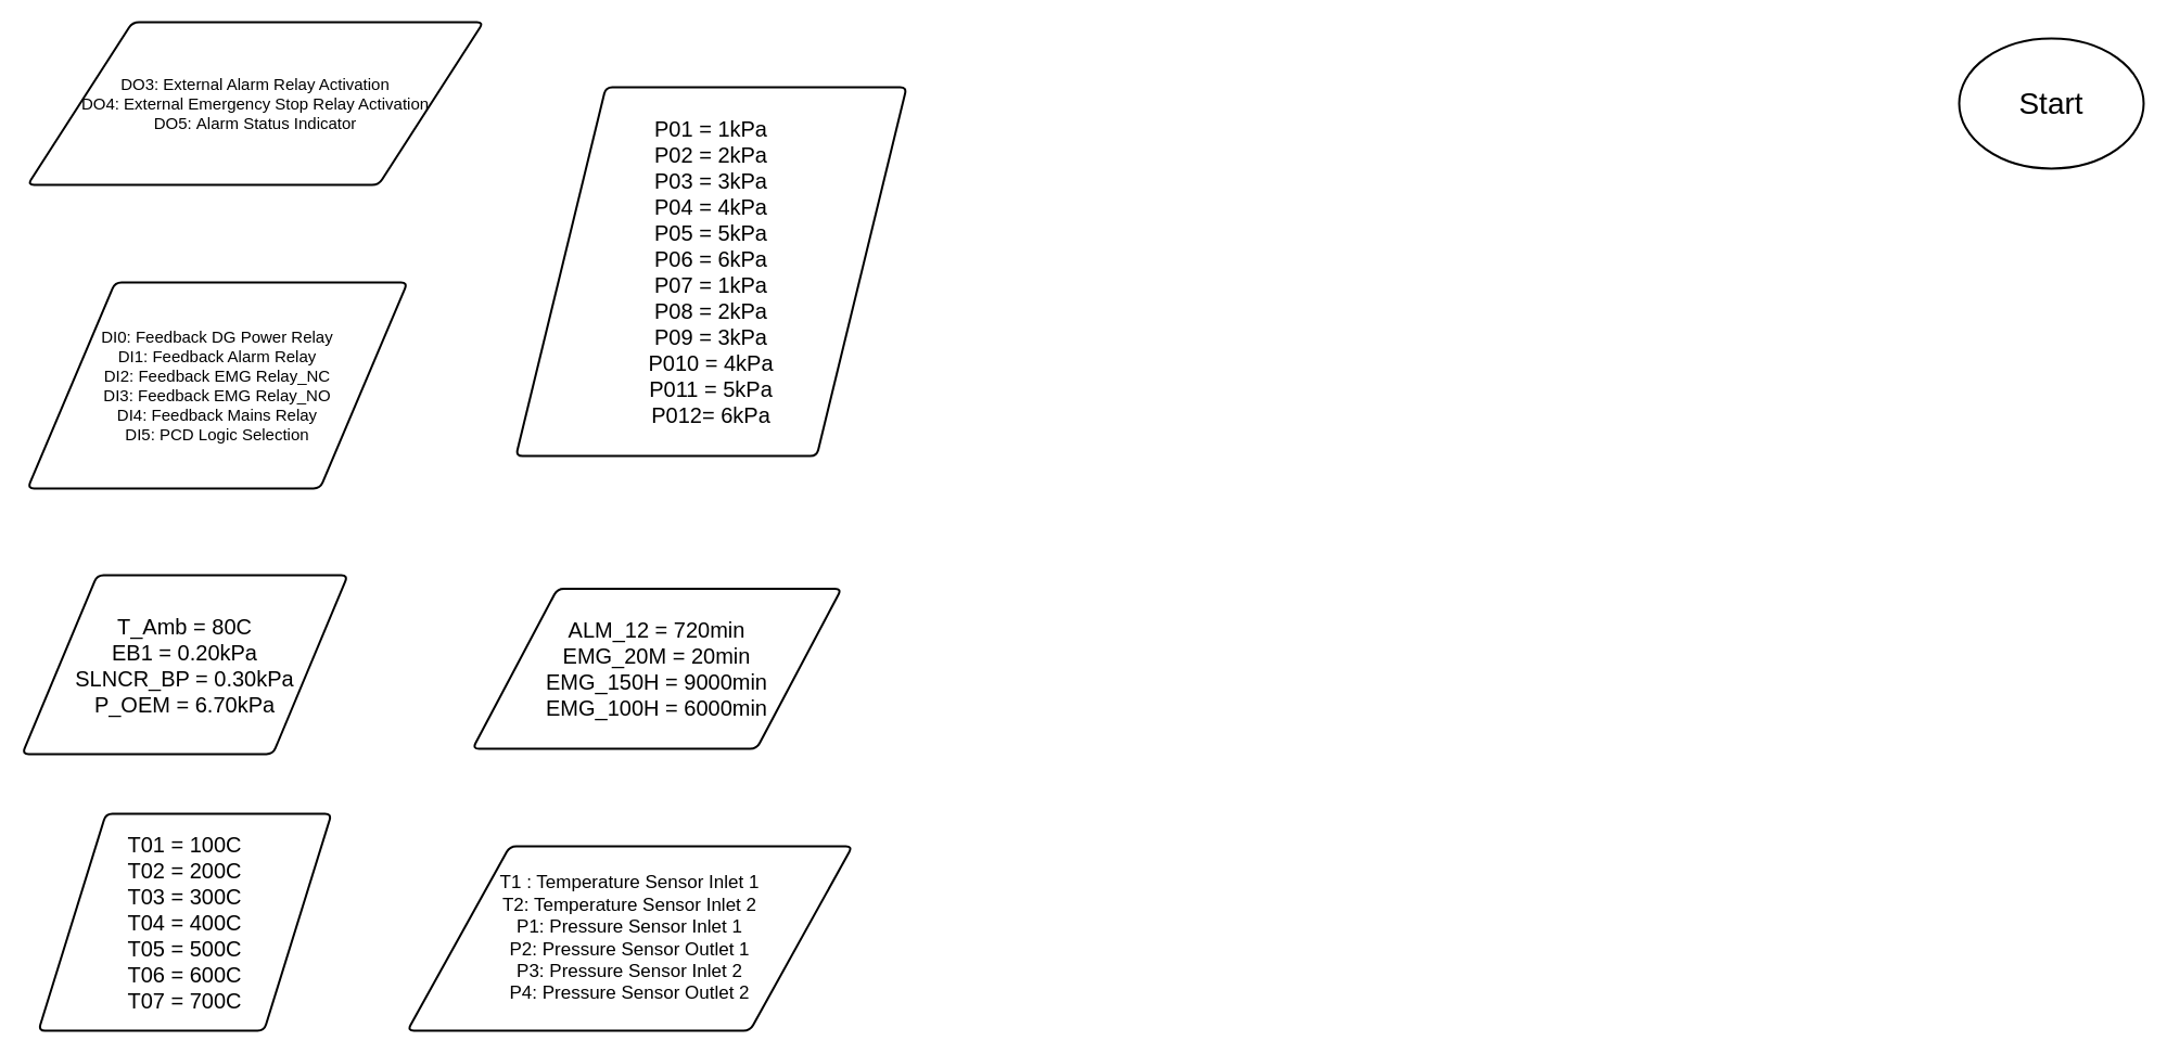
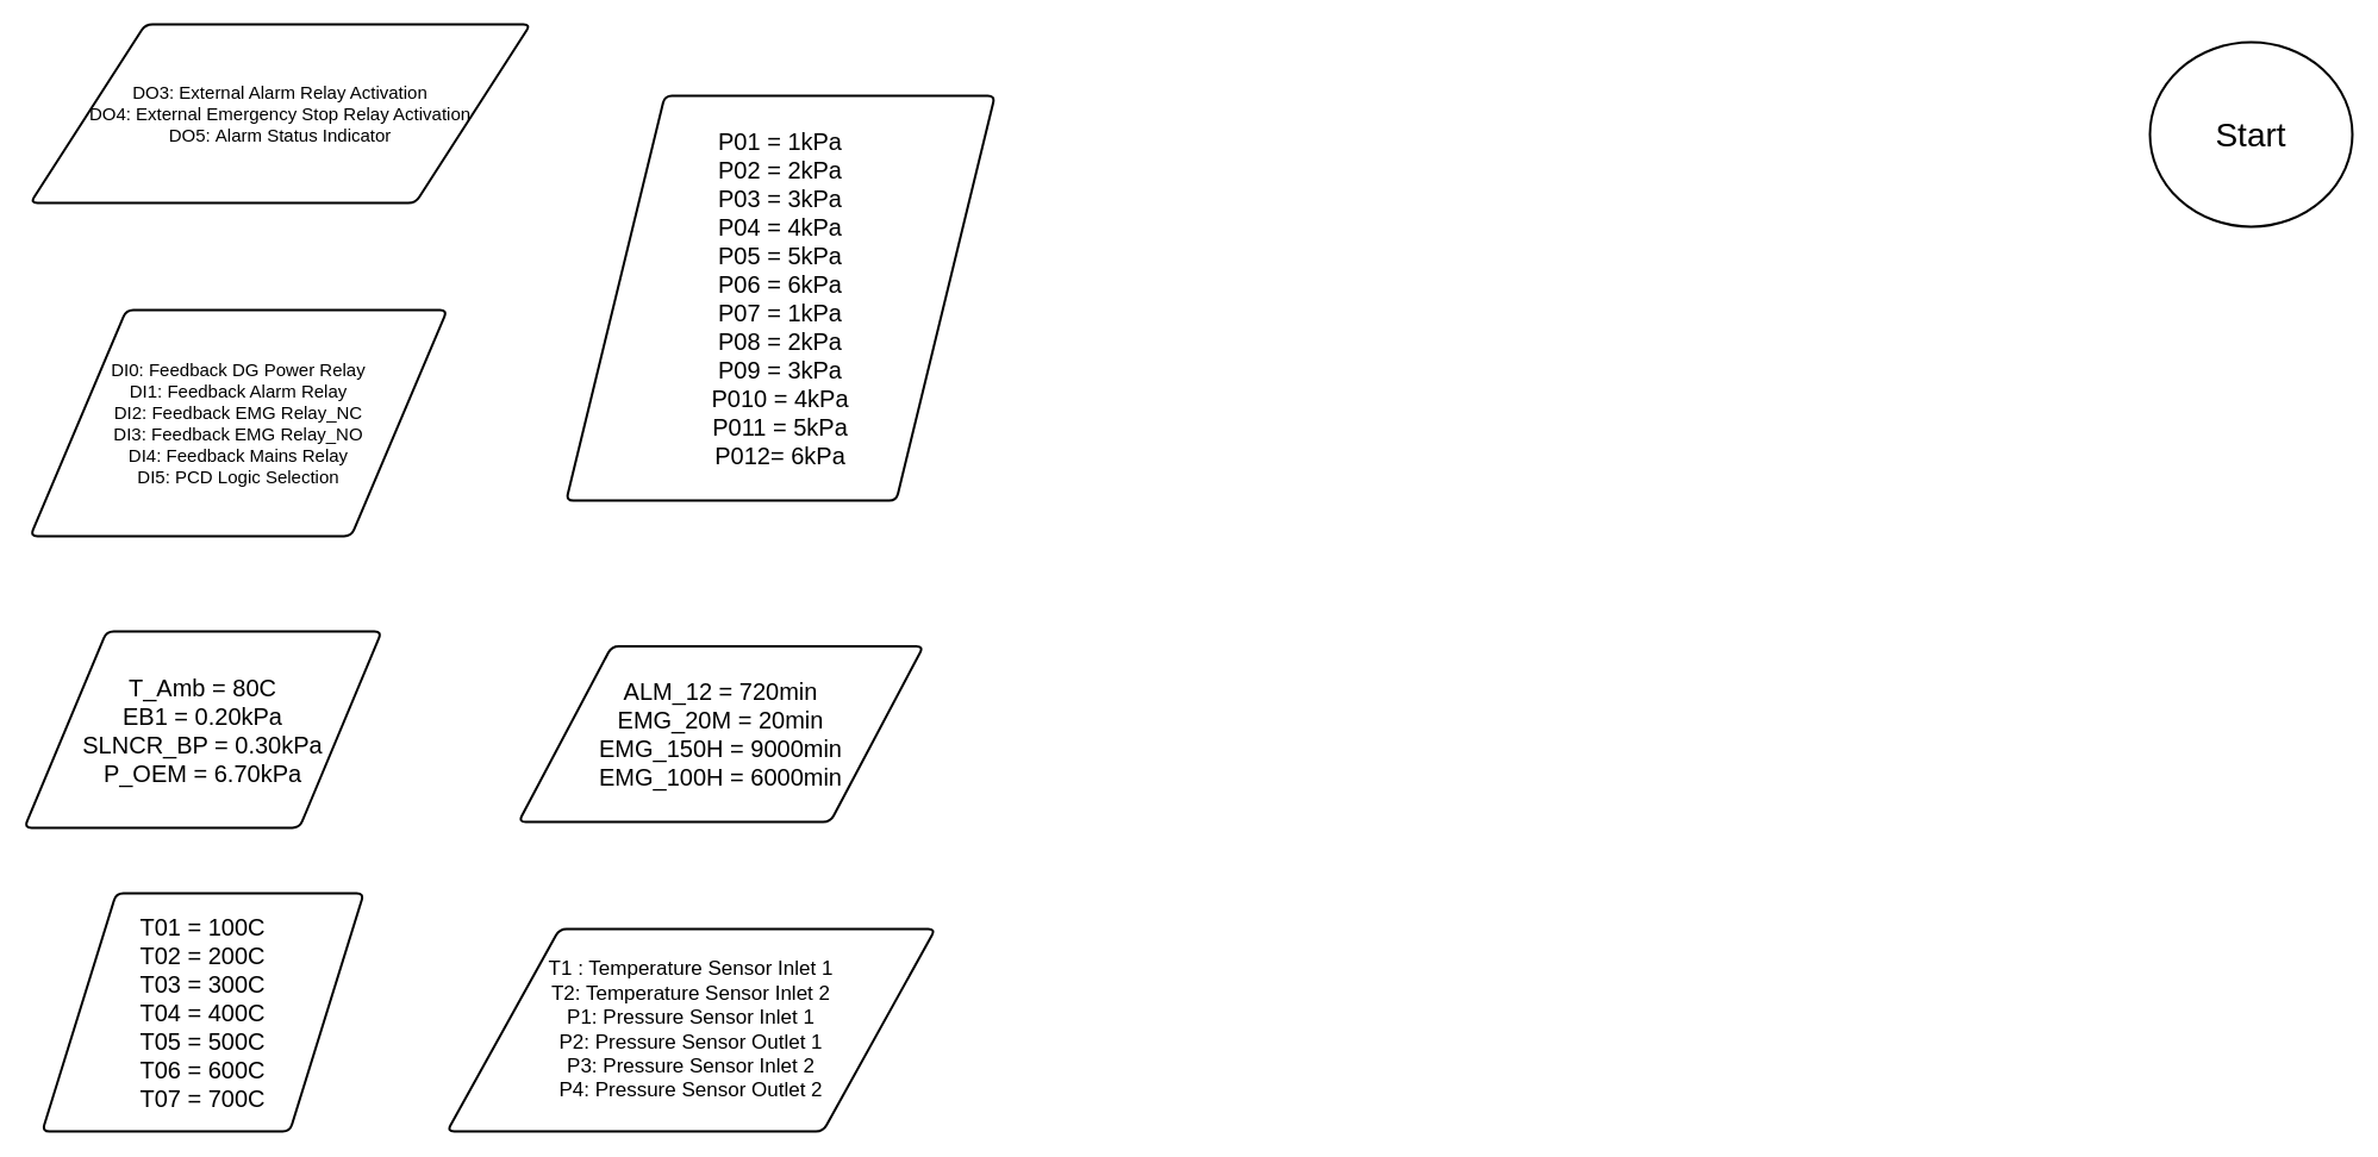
  <mxCell id="0" />
  <mxCell id="1" parent="0" />
  <mxCell id="2" value="&lt;font style=&quot;font-size: 15px;&quot;&gt;DI0: Feedback DG Power Relay&lt;br&gt;DI1:&amp;nbsp;Feedback Alarm Relay&lt;br&gt;DI2:&amp;nbsp;Feedback EMG Relay_NC&lt;br&gt;DI3:&amp;nbsp;Feedback EMG Relay_NO&lt;br&gt;DI4:&amp;nbsp;Feedback Mains Relay&lt;br&gt;DI5:&amp;nbsp;PCD Logic Selection&lt;/font&gt;" style="shape=parallelogram;html=1;strokeWidth=2;perimeter=parallelogramPerimeter;whiteSpace=wrap;rounded=1;arcSize=12;size=0.23;fillColor=default;strokeColor=default;" parent="1" vertex="1"><mxGeometry x="25" y="260" width="350" height="190" as="geometry" /></mxCell>
  <mxCell id="3" value="&lt;font style=&quot;font-size: 20px;&quot;&gt;T_Amb = 80C&lt;br&gt;EB1 = 0.20kPa&lt;br&gt;SLNCR_BP = 0.30kPa&lt;br&gt;P_OEM = 6.70kPa&lt;br&gt;&lt;/font&gt;" style="shape=parallelogram;html=1;strokeWidth=2;perimeter=parallelogramPerimeter;whiteSpace=wrap;rounded=1;arcSize=12;size=0.23;" parent="1" vertex="1"><mxGeometry x="20" y="530" width="300" height="165" as="geometry" /></mxCell>
  <mxCell id="4" value="&lt;font style=&quot;font-size: 20px;&quot;&gt;T01 = 100C&lt;br&gt;T02 = 200C&lt;br&gt;T03 = 300C&lt;br&gt;T04 = 400C&lt;br&gt;T05 = 500C&lt;br&gt;T06 = 600C&lt;br&gt;T07 = 700C&lt;br&gt;&lt;/font&gt;" style="shape=parallelogram;html=1;strokeWidth=2;perimeter=parallelogramPerimeter;whiteSpace=wrap;rounded=1;arcSize=12;size=0.23;" parent="1" vertex="1"><mxGeometry x="35" y="750" width="270" height="200" as="geometry" /></mxCell>
  <mxCell id="5" value="&lt;font style=&quot;font-size: 20px;&quot;&gt;P01 = 1kPa&lt;br style=&quot;border-color: var(--border-color);&quot;&gt;P02 = 2kPa&lt;br style=&quot;border-color: var(--border-color);&quot;&gt;P03 = 3kPa&lt;br style=&quot;border-color: var(--border-color);&quot;&gt;P04 = 4kPa&lt;br style=&quot;border-color: var(--border-color);&quot;&gt;P05 = 5kPa&lt;br style=&quot;border-color: var(--border-color);&quot;&gt;P06 = 6kPa&lt;br style=&quot;border-color: var(--border-color);&quot;&gt;P07 = 1kPa&lt;br&gt;P08 = 2kPa&lt;br&gt;P09 = 3kPa&lt;br&gt;P010 = 4kPa&lt;br style=&quot;border-color: var(--border-color);&quot;&gt;P011 = 5kPa&lt;br style=&quot;border-color: var(--border-color);&quot;&gt;P012= 6kPa&lt;br style=&quot;border-color: var(--border-color);&quot;&gt;&lt;/font&gt;" style="shape=parallelogram;html=1;strokeWidth=2;perimeter=parallelogramPerimeter;whiteSpace=wrap;rounded=1;arcSize=12;size=0.23;" parent="1" vertex="1"><mxGeometry x="475" y="80" width="360" height="340" as="geometry" /></mxCell>
  <mxCell id="6" value="&lt;font style=&quot;font-size: 20px;&quot;&gt;ALM_12 = 720min&lt;br&gt;EMG_20M = 20min&lt;br&gt;EMG_150H = 9000min&lt;br&gt;EMG_100H = 6000min&lt;/font&gt;" style="shape=parallelogram;html=1;strokeWidth=2;perimeter=parallelogramPerimeter;whiteSpace=wrap;rounded=1;arcSize=12;size=0.23;" parent="1" vertex="1"><mxGeometry x="435" y="542.5" width="340" height="147.5" as="geometry" /></mxCell>
  <mxCell id="7" value="&lt;font style=&quot;font-size: 15px;&quot;&gt;DO3:&amp;nbsp;External Alarm Relay Activation&lt;br&gt;DO4:&amp;nbsp;External Emergency Stop Relay Activation&lt;br&gt;DO5:&amp;nbsp;Alarm Status Indicator&lt;/font&gt;" style="shape=parallelogram;html=1;strokeWidth=2;perimeter=parallelogramPerimeter;whiteSpace=wrap;rounded=1;arcSize=12;size=0.23;" parent="1" vertex="1"><mxGeometry x="25" y="20" width="420" height="150" as="geometry" /></mxCell>
- <mxCell id="8" value="&lt;font style=&quot;font-size: 28px;&quot;&gt;Start&lt;/font&gt;" style="strokeWidth=2;html=1;shape=mxgraph.flowchart.start_1;whiteSpace=wrap;" parent="1" vertex="1"><mxGeometry x="1805" y="35" width="170" height="120" as="geometry" /></mxCell>
+ <mxCell id="8" value="&lt;font style=&quot;font-size: 28px;&quot;&gt;Start&lt;/font&gt;" style="strokeWidth=2;html=1;shape=mxgraph.flowchart.start_1;whiteSpace=wrap;" parent="1" vertex="1"><mxGeometry x="1805" y="35" width="170" height="155" as="geometry" /></mxCell>
  <mxCell id="9" value="&lt;font style=&quot;font-size: 17px;&quot;&gt;T1 : Temperature Sensor Inlet 1&lt;br&gt;T2: Temperature Sensor Inlet 2&lt;br&gt;P1: Pressure Sensor Inlet 1&lt;br&gt;P2: Pressure Sensor Outlet 1&lt;br&gt;P3: Pressure Sensor Inlet 2&lt;br&gt;P4: Pressure Sensor Outlet 2&lt;br&gt;&lt;/font&gt;" style="shape=parallelogram;html=1;strokeWidth=2;perimeter=parallelogramPerimeter;whiteSpace=wrap;rounded=1;arcSize=12;size=0.23;" parent="1" vertex="1"><mxGeometry x="375" y="780" width="410" height="170" as="geometry" /></mxCell>
